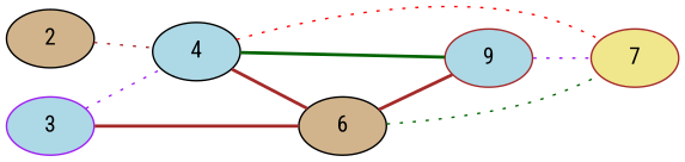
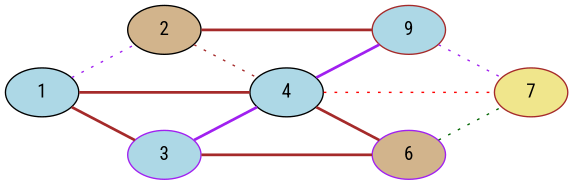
  digraph {
    fontname="Roboto Condensed"
    rankdir=LR
    node [color=black fillcolor=lightblue fontname="Roboto Condensed" style=filled]
    edge [color=brown dir=none fontname="Roboto Condensed" style=bold]
    2 [fillcolor=tan]
+   1
    3 [color=purple]
    4
    n5 [color=brown label=9]
-   6 [fillcolor=tan]
+   6 [color=purple fillcolor=tan]
    7 [color=brown fillcolor=khaki]
    2 -> 4 [style=dotted]
-   6 -> n5
-   3 -> 4 [color=purple style=dotted]
+   2 -> n5
+   1 -> 2 [color=purple style=dotted]
+   1 -> 3
+   1 -> 4
+   3 -> 4 [color=purple]
    3 -> 6
-   4 -> n5 [color=darkgreen]
+   4 -> n5 [color=purple]
    4 -> 6
    4 -> 7 [color=red style=dotted]
    n5 -> 7 [color=purple style=dotted]
    6 -> 7 [color=darkgreen style=dotted]
  }
